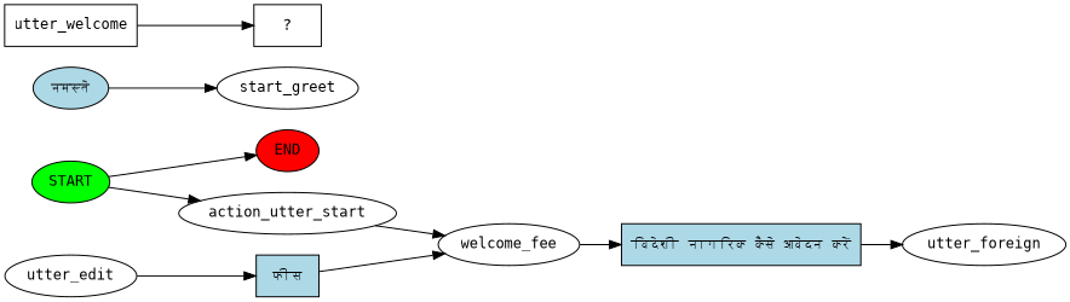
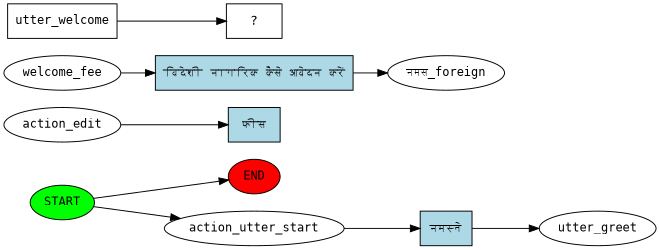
  digraph {
    fontname="DejaVu Sans Mono"
    rankdir=LR
    node [fontname="DejaVu Sans Mono" fontsize=12]
    edge [fontname="DejaVu Sans Mono"]
    n1 [fillcolor=green label=START style=filled]
    n2 [fillcolor=red label=END style=filled]
    n3 [label=action_utter_start]
-   n4 [fillcolor=lightblue label="नमस्ते" shape=ellipse style=filled fontsize=""]
-   n5 [label=start_greet]
-   n6 [label=utter_edit]
+   n4 [fillcolor=lightblue label="नमस्ते" shape=rect style=filled fontsize=""]
+   n5 [label=utter_greet]
+   n6 [label=action_edit]
    n7 [fillcolor=lightblue label="फीस" shape=rect style=filled fontsize=""]
    n8 [label=welcome_fee]
    n9 [fillcolor=lightblue label="विदेशी नागरिक कैसे आवेदन करें" shape=rect style=filled fontsize=""]
-   n10 [label=utter_foreign]
+   n10 [label="नमस_foreign"]
    n11 [label=utter_welcome shape=box]
    n12 [label="  ?  " shape=rect fontsize=""]
    n1 -> n2
    n1 -> n3
-   n3 -> n8
+   n3 -> n4
    n4 -> n5
    n6 -> n7
-   n7 -> n8
    n8 -> n9
    n9 -> n10
    n11 -> n12
  }
